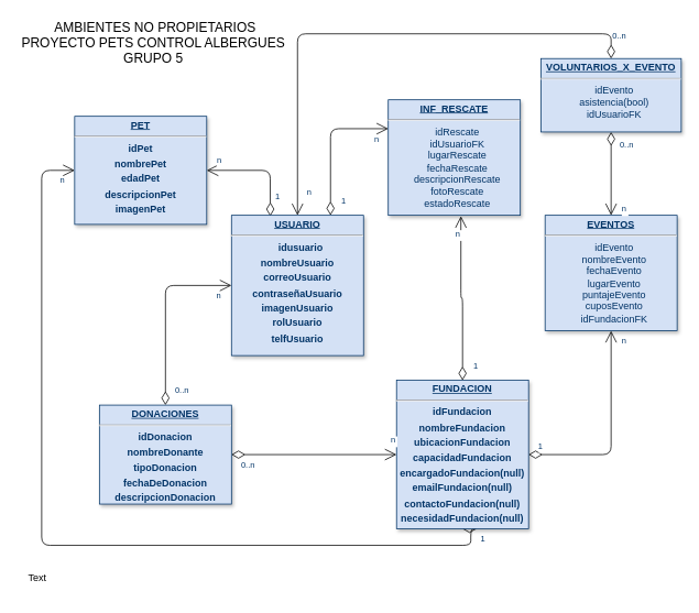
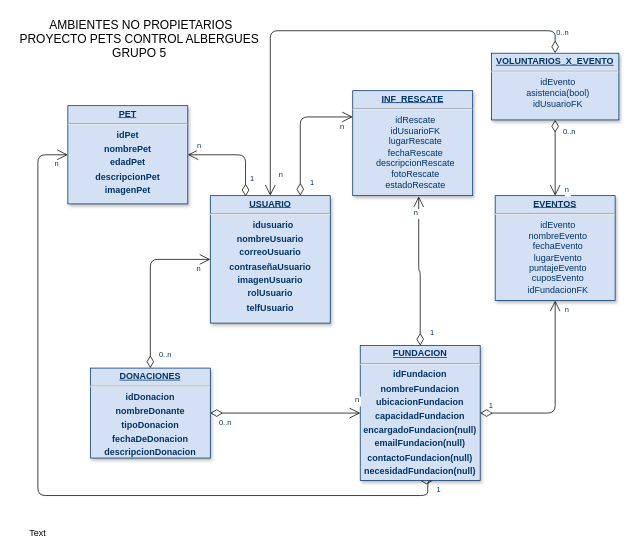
  <mxCell id="0" />
  <mxCell id="1" parent="0" />
  <mxCell id="2" value="&lt;p style=&quot;margin: 4px 0px 0px ; text-decoration: underline&quot;&gt;&lt;b&gt;EVENTOS&lt;/b&gt;&lt;/p&gt;&lt;hr&gt;&lt;p style=&quot;margin: 0px ; margin-left: 8px&quot;&gt;idEvento&lt;/p&gt;&lt;p style=&quot;margin: 0px ; margin-left: 8px&quot;&gt;nombreEvento&lt;/p&gt;&lt;p style=&quot;margin: 0px ; margin-left: 8px&quot;&gt;fechaEvento&lt;/p&gt;&lt;p style=&quot;margin: 0px ; margin-left: 8px&quot;&gt;lugarEvento&lt;/p&gt;&lt;p style=&quot;margin: 0px ; margin-left: 8px&quot;&gt;puntajeEvento&lt;/p&gt;&lt;p style=&quot;margin: 0px ; margin-left: 8px&quot;&gt;cuposEvento&lt;/p&gt;&lt;p style=&quot;margin: 0px ; margin-left: 8px&quot;&gt;idFundacionFK&lt;/p&gt;&lt;p style=&quot;margin: 0px ; margin-left: 8px&quot;&gt;&lt;br&gt;&lt;/p&gt;&lt;p style=&quot;margin: 0px ; margin-left: 8px&quot;&gt;&lt;br&gt;&lt;/p&gt;&lt;p style=&quot;margin: 0px ; margin-left: 8px&quot;&gt;&lt;br&gt;&lt;/p&gt;" style="verticalAlign=top;align=center;overflow=fill;fontSize=12;fontFamily=Helvetica;html=1;strokeColor=#003366;shadow=1;fillColor=#D4E1F5;fontColor=#003366" vertex="1" parent="1"><mxGeometry x="660" y="260" width="160" height="140" as="geometry" /></mxCell>
  <mxCell id="3" value="" style="endArrow=open;endSize=12;startArrow=diamondThin;startSize=14;startFill=0;edgeStyle=orthogonalEdgeStyle;rounded=0;exitX=0.5;exitY=1;exitDx=0;exitDy=0;entryX=0.5;entryY=0;entryDx=0;entryDy=0;" edge="1" parent="1" source="34" target="2"><mxGeometry x="694.36" y="109" as="geometry"><mxPoint x="735" y="229" as="sourcePoint" /><mxPoint x="710" y="200" as="targetPoint" /></mxGeometry></mxCell>
  <mxCell id="4" value="0..n" style="resizable=0;align=left;verticalAlign=top;labelBackgroundColor=#ffffff;fontSize=10;strokeColor=#003366;shadow=1;fillColor=#D4E1F5;fontColor=#003366" connectable="0" vertex="1" parent="3"><mxGeometry x="-1" relative="1" as="geometry"><mxPoint x="8.92" y="3.04" as="offset" /></mxGeometry></mxCell>
  <mxCell id="5" value="n" style="resizable=0;align=right;verticalAlign=top;labelBackgroundColor=#ffffff;fontSize=10;strokeColor=#003366;shadow=1;fillColor=#D4E1F5;fontColor=#003366" connectable="0" vertex="1" parent="3"><mxGeometry x="1" relative="1" as="geometry"><mxPoint x="20" y="-20" as="offset" /></mxGeometry></mxCell>
  <mxCell id="6" value="" style="endArrow=open;endSize=12;startArrow=diamondThin;startSize=14;startFill=0;edgeStyle=orthogonalEdgeStyle;entryX=0;entryY=0.5;entryDx=0;entryDy=0;" edge="1" parent="1" source="31" target="30"><mxGeometry x="279.36" y="-54.5" as="geometry"><mxPoint x="550" y="-14.5" as="sourcePoint" /><mxPoint x="290" y="270" as="targetPoint" /></mxGeometry></mxCell>
  <mxCell id="7" value="0..n" style="resizable=0;align=left;verticalAlign=top;labelBackgroundColor=#ffffff;fontSize=10;strokeColor=#003366;shadow=1;fillColor=#D4E1F5;fontColor=#003366" connectable="0" vertex="1" parent="6"><mxGeometry x="-1" relative="1" as="geometry"><mxPoint x="8.92" as="offset" /></mxGeometry></mxCell>
  <mxCell id="8" value="1" style="resizable=0;align=right;verticalAlign=top;labelBackgroundColor=#ffffff;fontSize=10;strokeColor=#003366;shadow=1;fillColor=#D4E1F5;fontColor=#003366" connectable="0" vertex="1" parent="6"><mxGeometry x="1" relative="1" as="geometry"><mxPoint x="18.92" y="-21.96" as="offset" /></mxGeometry></mxCell>
  <mxCell id="9" value="" style="endArrow=open;endSize=12;startArrow=diamondThin;startSize=14;startFill=0;edgeStyle=orthogonalEdgeStyle;entryX=0.55;entryY=1.007;entryDx=0;entryDy=0;entryPerimeter=0;" edge="1" parent="1" source="29" target="33"><mxGeometry x="569.36" y="-430" as="geometry"><mxPoint x="360" y="-90" as="sourcePoint" /><mxPoint x="630" y="-90" as="targetPoint" /></mxGeometry></mxCell>
  <mxCell id="10" value="0..n" style="resizable=0;align=left;verticalAlign=top;labelBackgroundColor=#ffffff;fontSize=10;strokeColor=#003366;shadow=1;fillColor=#D4E1F5;fontColor=#003366" connectable="0" vertex="1" parent="9"><mxGeometry x="-1" relative="1" as="geometry"><mxPoint x="10" as="offset" /></mxGeometry></mxCell>
  <mxCell id="11" value="1" style="resizable=0;align=right;verticalAlign=top;labelBackgroundColor=#ffffff;fontSize=10;strokeColor=#003366;shadow=1;fillColor=#D4E1F5;fontColor=#003366" connectable="0" vertex="1" parent="9"><mxGeometry x="1" relative="1" as="geometry"><mxPoint x="20" y="-20" as="offset" /></mxGeometry></mxCell>
  <mxCell id="12" value="" style="endArrow=open;endSize=12;startArrow=diamondThin;startSize=14;startFill=0;edgeStyle=orthogonalEdgeStyle;exitX=0.5;exitY=1;exitDx=0;exitDy=0;entryX=0;entryY=0.5;entryDx=0;entryDy=0;" edge="1" parent="1" source="29" target="32"><mxGeometry x="729.36" y="874" as="geometry"><mxPoint x="570" y="650" as="sourcePoint" /><mxPoint x="-110" y="670" as="targetPoint" /><Array as="points"><mxPoint x="570" y="660" /><mxPoint x="50" y="660" /><mxPoint x="50" y="206" /></Array></mxGeometry></mxCell>
  <mxCell id="13" value="0..n" style="resizable=0;align=left;verticalAlign=top;labelBackgroundColor=#ffffff;fontSize=10;strokeColor=#003366;shadow=1;fillColor=#D4E1F5;fontColor=#003366" connectable="0" vertex="1" parent="12"><mxGeometry x="-1" relative="1" as="geometry"><mxPoint x="-30" y="-97.5" as="offset" /></mxGeometry></mxCell>
  <mxCell id="14" value="n" style="resizable=0;align=right;verticalAlign=top;labelBackgroundColor=#ffffff;fontSize=10;strokeColor=#003366;shadow=1;fillColor=#D4E1F5;fontColor=#003366" connectable="0" vertex="1" parent="12"><mxGeometry x="1" relative="1" as="geometry"><mxPoint x="-11.08" as="offset" /></mxGeometry></mxCell>
  <mxCell id="15" value="" style="endArrow=open;endSize=12;startArrow=diamondThin;startSize=14;startFill=0;edgeStyle=orthogonalEdgeStyle;entryX=0;entryY=0.5;entryDx=0;entryDy=0;exitX=1;exitY=0.5;exitDx=0;exitDy=0;" edge="1" parent="1" source="31" target="29"><mxGeometry x="-40.64" y="196.16" as="geometry"><mxPoint x="290" y="613" as="sourcePoint" /><mxPoint x="440" y="612.5" as="targetPoint" /></mxGeometry></mxCell>
  <mxCell id="16" value="0..n" style="resizable=0;align=left;verticalAlign=top;labelBackgroundColor=#ffffff;fontSize=10;strokeColor=#003366;shadow=1;fillColor=#D4E1F5;fontColor=#003366" connectable="0" vertex="1" parent="15"><mxGeometry x="-1" relative="1" as="geometry"><mxPoint x="10" as="offset" /></mxGeometry></mxCell>
  <mxCell id="17" value="n" style="resizable=0;align=right;verticalAlign=top;labelBackgroundColor=#ffffff;fontSize=10;strokeColor=#003366;shadow=1;fillColor=#D4E1F5;fontColor=#003366" connectable="0" vertex="1" parent="15"><mxGeometry x="1" relative="1" as="geometry"><mxPoint x="-160" y="-220" as="offset" /></mxGeometry></mxCell>
  <mxCell id="18" value="" style="endArrow=open;endSize=12;startArrow=diamondThin;startSize=14;startFill=0;edgeStyle=orthogonalEdgeStyle;exitX=1;exitY=0.5;exitDx=0;exitDy=0;entryX=0.5;entryY=1;entryDx=0;entryDy=0;" edge="1" parent="1" source="29" target="2"><mxGeometry x="519.36" y="280" as="geometry"><mxPoint x="600" y="613" as="sourcePoint" /><mxPoint x="700" y="550" as="targetPoint" /></mxGeometry></mxCell>
  <mxCell id="19" value="1" style="resizable=0;align=left;verticalAlign=top;labelBackgroundColor=#ffffff;fontSize=10;strokeColor=#003366;shadow=1;fillColor=#D4E1F5;fontColor=#003366" connectable="0" vertex="1" parent="18"><mxGeometry x="-1" relative="1" as="geometry"><mxPoint x="10.0" y="-22.5" as="offset" /></mxGeometry></mxCell>
  <mxCell id="20" value="n" style="resizable=0;align=right;verticalAlign=top;labelBackgroundColor=#ffffff;fontSize=10;strokeColor=#003366;shadow=1;fillColor=#D4E1F5;fontColor=#003366" connectable="0" vertex="1" parent="18"><mxGeometry x="1" relative="1" as="geometry"><mxPoint x="20" as="offset" /></mxGeometry></mxCell>
  <mxCell id="21" value="" style="endArrow=open;endSize=12;startArrow=diamondThin;startSize=14;startFill=0;edgeStyle=orthogonalEdgeStyle;entryX=0;entryY=0.25;entryDx=0;entryDy=0;exitX=0.75;exitY=0;exitDx=0;exitDy=0;" edge="1" parent="1" source="30" target="33"><mxGeometry x="329.36" y="350" as="geometry"><mxPoint x="400" y="250" as="sourcePoint" /><mxPoint x="520" y="280" as="targetPoint" /></mxGeometry></mxCell>
  <mxCell id="22" value="0..n" style="resizable=0;align=left;verticalAlign=top;labelBackgroundColor=#ffffff;fontSize=10;strokeColor=#003366;shadow=1;fillColor=#D4E1F5;fontColor=#003366" connectable="0" vertex="1" parent="21"><mxGeometry x="-1" relative="1" as="geometry"><mxPoint x="10" as="offset" /></mxGeometry></mxCell>
  <mxCell id="23" value="n" style="resizable=0;align=right;verticalAlign=top;labelBackgroundColor=#ffffff;fontSize=10;strokeColor=#003366;shadow=1;fillColor=#D4E1F5;fontColor=#003366" connectable="0" vertex="1" parent="21"><mxGeometry x="1" relative="1" as="geometry"><mxPoint x="-10" as="offset" /></mxGeometry></mxCell>
  <mxCell id="24" value="" style="endArrow=open;endSize=12;startArrow=diamondThin;startSize=14;startFill=0;edgeStyle=orthogonalEdgeStyle;entryX=0.5;entryY=0;entryDx=0;entryDy=0;exitX=0.5;exitY=0;exitDx=0;exitDy=0;" edge="1" parent="1" source="34" target="30"><mxGeometry x="609.36" y="180" as="geometry"><mxPoint x="780" y="10" as="sourcePoint" /><mxPoint x="750" y="-50" as="targetPoint" /><Array as="points"><mxPoint x="740" y="40" /><mxPoint x="360" y="40" /></Array></mxGeometry></mxCell>
  <mxCell id="25" value="1" style="resizable=0;align=right;verticalAlign=top;labelBackgroundColor=#ffffff;fontSize=10;strokeColor=#003366;shadow=1;fillColor=#D4E1F5;fontColor=#003366" connectable="0" vertex="1" parent="24"><mxGeometry x="1" relative="1" as="geometry"><mxPoint x="20" as="offset" /></mxGeometry></mxCell>
  <mxCell id="26" value="" style="endArrow=open;endSize=12;startArrow=diamondThin;startSize=14;startFill=0;edgeStyle=orthogonalEdgeStyle;entryX=1;entryY=0.5;entryDx=0;entryDy=0;exitX=0.294;exitY=0.006;exitDx=0;exitDy=0;exitPerimeter=0;" edge="1" parent="1" source="30" target="32"><mxGeometry x="9.36" y="-130" as="geometry"><mxPoint x="-110" y="77.5" as="sourcePoint" /><mxPoint x="-110" y="206.96" as="targetPoint" /></mxGeometry></mxCell>
  <mxCell id="27" value="0..n" style="resizable=0;align=left;verticalAlign=top;labelBackgroundColor=#ffffff;fontSize=10;strokeColor=#003366;shadow=1;fillColor=#D4E1F5;fontColor=#003366" connectable="0" vertex="1" parent="26"><mxGeometry x="-1" relative="1" as="geometry"><mxPoint x="-40" as="offset" /></mxGeometry></mxCell>
  <mxCell id="28" value="n" style="resizable=0;align=right;verticalAlign=top;labelBackgroundColor=#ffffff;fontSize=10;strokeColor=#003366;shadow=1;fillColor=#D4E1F5;fontColor=#003366" connectable="0" vertex="1" parent="26"><mxGeometry x="1" relative="1" as="geometry"><mxPoint x="20.0" y="-25.0" as="offset" /></mxGeometry></mxCell>
  <mxCell id="29" value="&lt;p style=&quot;margin: 4px 0px 0px ; text-decoration: underline&quot;&gt;&lt;b&gt;FUNDACION&lt;/b&gt;&lt;/p&gt;&lt;hr&gt;&lt;p style=&quot;margin: 4px 0px 0px&quot;&gt;&lt;b&gt;idFundacion&lt;/b&gt;&lt;/p&gt;&lt;p style=&quot;margin: 4px 0px 0px&quot;&gt;&lt;b&gt;nombreFundacion&lt;/b&gt;&lt;/p&gt;&lt;p style=&quot;margin: 4px 0px 0px&quot;&gt;&lt;b&gt;ubicacionFundacion&lt;/b&gt;&lt;/p&gt;&lt;p style=&quot;margin: 4px 0px 0px&quot;&gt;&lt;b&gt;capacidadFundacion&lt;/b&gt;&lt;/p&gt;&lt;p style=&quot;margin: 4px 0px 0px&quot;&gt;&lt;b&gt;encargadoFundacion(null)&lt;/b&gt;&lt;/p&gt;&lt;p style=&quot;margin: 4px 0px 0px&quot;&gt;&lt;b&gt;emailFundacion(null)&lt;/b&gt;&lt;/p&gt;&lt;p style=&quot;margin: 4px 0px 0px&quot;&gt;&lt;b&gt;contactoFundacion(null)&lt;/b&gt;&lt;/p&gt;&lt;p style=&quot;margin: 4px 0px 0px&quot;&gt;&lt;b&gt;necesidadFundacion(null)&lt;/b&gt;&lt;/p&gt;" style="verticalAlign=top;align=center;overflow=fill;fontSize=12;fontFamily=Helvetica;html=1;strokeColor=#003366;shadow=1;fillColor=#D4E1F5;fontColor=#003366" vertex="1" parent="1"><mxGeometry x="480" y="460" width="160" height="180" as="geometry" /></mxCell>
  <mxCell id="30" value="&lt;p style=&quot;margin: 4px 0px 0px ; text-decoration: underline&quot;&gt;&lt;b&gt;USUARIO&lt;/b&gt;&lt;/p&gt;&lt;hr&gt;&lt;p style=&quot;margin: 0px ; margin-left: 8px&quot;&gt;&lt;b&gt;idusuario&lt;/b&gt;&lt;/p&gt;&lt;p style=&quot;margin: 4px 0px 0px&quot;&gt;&lt;b&gt;nombreUsuario&lt;/b&gt;&lt;/p&gt;&lt;p style=&quot;margin: 4px 0px 0px&quot;&gt;&lt;b&gt;correoUsuario&lt;/b&gt;&lt;/p&gt;&lt;p style=&quot;margin: 4px 0px 0px&quot;&gt;&lt;b&gt;contraseñaUsuario&lt;/b&gt;&lt;/p&gt;&lt;p style=&quot;margin: 4px 0px 0px&quot;&gt;&lt;b&gt;imagenUsuario&lt;/b&gt;&lt;/p&gt;&lt;p style=&quot;margin: 4px 0px 0px&quot;&gt;&lt;b&gt;rolUsuario&lt;/b&gt;&lt;/p&gt;&lt;p style=&quot;margin: 4px 0px 0px&quot;&gt;&lt;b&gt;telfUsuario&lt;/b&gt;&lt;/p&gt;" style="verticalAlign=top;align=center;overflow=fill;fontSize=12;fontFamily=Helvetica;html=1;strokeColor=#003366;shadow=1;fillColor=#D4E1F5;fontColor=#003366" vertex="1" parent="1"><mxGeometry x="280" y="260" width="160" height="170" as="geometry" /></mxCell>
  <mxCell id="31" value="&lt;p style=&quot;margin: 0px ; margin-top: 4px ; text-align: center ; text-decoration: underline&quot;&gt;&lt;b&gt;DONACIONES&lt;/b&gt;&lt;/p&gt;&lt;hr&gt;&lt;p style=&quot;margin: 4px 0px 0px ; text-align: center&quot;&gt;&lt;b&gt;idDonacion&lt;/b&gt;&lt;/p&gt;&lt;p style=&quot;margin: 4px 0px 0px ; text-align: center&quot;&gt;&lt;b&gt;nombreDonante&lt;/b&gt;&lt;/p&gt;&lt;p style=&quot;margin: 4px 0px 0px ; text-align: center&quot;&gt;&lt;b&gt;tipoDonacion&lt;/b&gt;&lt;/p&gt;&lt;p style=&quot;margin: 4px 0px 0px ; text-align: center&quot;&gt;&lt;b&gt;fechaDeDonacion&lt;/b&gt;&lt;/p&gt;&lt;p style=&quot;margin: 4px 0px 0px ; text-align: center&quot;&gt;&lt;b&gt;descripcionDonacion&lt;/b&gt;&lt;/p&gt;" style="verticalAlign=top;align=left;overflow=fill;fontSize=12;fontFamily=Helvetica;html=1;strokeColor=#003366;shadow=1;fillColor=#D4E1F5;fontColor=#003366" vertex="1" parent="1"><mxGeometry x="120" y="490" width="160" height="120" as="geometry" /></mxCell>
  <mxCell id="32" value="&lt;p style=&quot;margin: 0px ; margin-top: 4px ; text-align: center ; text-decoration: underline&quot;&gt;&lt;b&gt;PET&lt;/b&gt;&lt;/p&gt;&lt;hr&gt;&lt;p style=&quot;margin: 4px 0px 0px ; text-align: center&quot;&gt;&lt;b&gt;idPet&lt;/b&gt;&lt;/p&gt;&lt;p style=&quot;margin: 4px 0px 0px ; text-align: center&quot;&gt;&lt;b&gt;nombrePet&lt;/b&gt;&lt;/p&gt;&lt;p style=&quot;margin: 4px 0px 0px ; text-align: center&quot;&gt;&lt;b&gt;edadPet&lt;/b&gt;&lt;/p&gt;&lt;p style=&quot;margin: 4px 0px 0px ; text-align: center&quot;&gt;&lt;b&gt;descripcionPet&lt;/b&gt;&lt;/p&gt;&lt;p style=&quot;margin: 4px 0px 0px ; text-align: center&quot;&gt;&lt;b&gt;imagenPet&lt;/b&gt;&lt;/p&gt;" style="verticalAlign=top;align=left;overflow=fill;fontSize=12;fontFamily=Helvetica;html=1;strokeColor=#003366;shadow=1;fillColor=#D4E1F5;fontColor=#003366" vertex="1" parent="1"><mxGeometry x="90" y="140" width="160" height="131" as="geometry" /></mxCell>
  <mxCell id="33" value="&lt;p style=&quot;margin: 4px 0px 0px ; text-decoration: underline&quot;&gt;&lt;/p&gt;&lt;b&gt;&lt;u&gt;INF_RESCATE&lt;/u&gt;&lt;/b&gt;&lt;hr&gt;&lt;p style=&quot;margin: 0px ; margin-left: 8px&quot;&gt;idRescate&lt;/p&gt;&lt;p style=&quot;margin: 0px ; margin-left: 8px&quot;&gt;idUsuarioFK&lt;/p&gt;&lt;p style=&quot;margin: 0px ; margin-left: 8px&quot;&gt;lugarRescate&lt;/p&gt;&lt;p style=&quot;margin: 0px ; margin-left: 8px&quot;&gt;fechaRescate&lt;/p&gt;&lt;p style=&quot;margin: 0px ; margin-left: 8px&quot;&gt;descripcionRescate&lt;/p&gt;&lt;p style=&quot;margin: 0px ; margin-left: 8px&quot;&gt;fotoRescate&lt;/p&gt;&lt;p style=&quot;margin: 0px ; margin-left: 8px&quot;&gt;estadoRescate&lt;/p&gt;" style="verticalAlign=top;align=center;overflow=fill;fontSize=12;fontFamily=Helvetica;html=1;strokeColor=#003366;shadow=1;fillColor=#D4E1F5;fontColor=#003366" vertex="1" parent="1"><mxGeometry x="470" y="120" width="160" height="140" as="geometry" /></mxCell>
  <mxCell id="34" value="&lt;p style=&quot;margin: 4px 0px 0px ; text-decoration: underline&quot;&gt;&lt;/p&gt;&lt;u&gt;&lt;b&gt;VOLUNTARIOS_X_EVENTO&lt;/b&gt;&lt;br&gt;&lt;/u&gt;&lt;hr&gt;&lt;p style=&quot;margin: 0px ; margin-left: 8px&quot;&gt;idEvento&lt;/p&gt;&lt;p style=&quot;margin: 0px ; margin-left: 8px&quot;&gt;asistencia(bool)&lt;/p&gt;&lt;p style=&quot;margin: 0px ; margin-left: 8px&quot;&gt;idUsuarioFK&lt;/p&gt;" style="verticalAlign=top;align=center;overflow=fill;fontSize=12;fontFamily=Helvetica;html=1;strokeColor=#003366;shadow=1;fillColor=#D4E1F5;fontColor=#003366" vertex="1" parent="1"><mxGeometry x="655" y="70" width="170" height="89" as="geometry" /></mxCell>
  <mxCell id="35" value="0..n" style="resizable=0;align=left;verticalAlign=top;labelBackgroundColor=#ffffff;fontSize=10;strokeColor=#003366;shadow=1;fillColor=#D4E1F5;fontColor=#003366" connectable="0" vertex="1" parent="1"><mxGeometry x="200" y="460" as="geometry"><mxPoint x="10" as="offset" /></mxGeometry></mxCell>
  <mxCell id="36" value="" style="resizable=0;align=right;verticalAlign=top;labelBackgroundColor=#ffffff;fontSize=10;strokeColor=#003366;shadow=1;fillColor=#D4E1F5;fontColor=#003366" connectable="0" vertex="1" parent="1"><mxGeometry x="490" y="530" as="geometry"><mxPoint x="-10" as="offset" /></mxGeometry></mxCell>
  <mxCell id="37" value="n" style="resizable=0;align=right;verticalAlign=top;labelBackgroundColor=#ffffff;fontSize=10;strokeColor=#003366;shadow=1;fillColor=#D4E1F5;fontColor=#003366" connectable="0" vertex="1" parent="1"><mxGeometry x="490" y="520" as="geometry"><mxPoint x="-10" as="offset" /></mxGeometry></mxCell>
  <mxCell id="38" value="n" style="resizable=0;align=left;verticalAlign=top;labelBackgroundColor=#ffffff;fontSize=10;strokeColor=#003366;shadow=1;fillColor=#D4E1F5;fontColor=#003366" connectable="0" vertex="1" parent="1"><mxGeometry x="540" y="290" as="geometry"><mxPoint x="10" y="-20" as="offset" /></mxGeometry></mxCell>
  <mxCell id="39" value="n" style="resizable=0;align=left;verticalAlign=top;labelBackgroundColor=#ffffff;fontSize=10;strokeColor=#003366;shadow=1;fillColor=#D4E1F5;fontColor=#003366" connectable="0" vertex="1" parent="1"><mxGeometry x="360" y="220" as="geometry"><mxPoint x="10" as="offset" /></mxGeometry></mxCell>
  <mxCell id="40" value="0..n" style="resizable=0;align=left;verticalAlign=top;labelBackgroundColor=#ffffff;fontSize=10;strokeColor=#003366;shadow=1;fillColor=#D4E1F5;fontColor=#003366" connectable="0" vertex="1" parent="1"><mxGeometry x="730" y="30" as="geometry"><mxPoint x="10" as="offset" /></mxGeometry></mxCell>
  <mxCell id="41" value="" style="resizable=0;align=left;verticalAlign=top;labelBackgroundColor=#ffffff;fontSize=10;strokeColor=#003366;shadow=1;fillColor=#D4E1F5;fontColor=#003366" connectable="0" vertex="1" parent="1"><mxGeometry x="760" y="110" as="geometry"><mxPoint x="10" as="offset" /></mxGeometry></mxCell>
  <mxCell id="42" value="1" style="resizable=0;align=right;verticalAlign=top;labelBackgroundColor=#ffffff;fontSize=10;strokeColor=#003366;shadow=1;fillColor=#D4E1F5;fontColor=#003366" connectable="0" vertex="1" parent="1"><mxGeometry x="590" y="430" as="geometry"><mxPoint x="-10" as="offset" /></mxGeometry></mxCell>
  <mxCell id="43" value="n" style="resizable=0;align=left;verticalAlign=top;labelBackgroundColor=#ffffff;fontSize=10;strokeColor=#003366;shadow=1;fillColor=#D4E1F5;fontColor=#003366" connectable="0" vertex="1" parent="1"><mxGeometry x="250" y="345.5" as="geometry"><mxPoint x="10" as="offset" /></mxGeometry></mxCell>
  <mxCell id="44" value="1" style="resizable=0;align=right;verticalAlign=top;labelBackgroundColor=#ffffff;fontSize=10;strokeColor=#003366;shadow=1;fillColor=#D4E1F5;fontColor=#003366" connectable="0" vertex="1" parent="1"><mxGeometry x="430" y="230" as="geometry"><mxPoint x="-10" as="offset" /></mxGeometry></mxCell>
  <mxCell id="45" value="1" style="resizable=0;align=right;verticalAlign=top;labelBackgroundColor=#ffffff;fontSize=10;strokeColor=#003366;shadow=1;fillColor=#D4E1F5;fontColor=#003366" connectable="0" vertex="1" parent="1"><mxGeometry x="599.92" y="640" as="geometry"><mxPoint x="-11.08" as="offset" /></mxGeometry></mxCell>
  <mxCell id="46" value="1" style="resizable=0;align=right;verticalAlign=top;labelBackgroundColor=#ffffff;fontSize=10;strokeColor=#003366;shadow=1;fillColor=#D4E1F5;fontColor=#003366" connectable="0" vertex="1" parent="1"><mxGeometry x="320" y="250" as="geometry"><mxPoint x="20.0" y="-25.0" as="offset" /></mxGeometry></mxCell>
- <mxCell id="47" value="Text" style="text;html=1;strokeColor=none;fillColor=none;align=center;verticalAlign=middle;whiteSpace=wrap;rounded=0;" vertex="1" parent="1"><mxGeometry x="25" y="690" width="40" height="20" as="geometry" /></mxCell>
+ <mxCell id="47" value="Text" style="text;html=1;strokeColor=none;fillColor=none;align=center;verticalAlign=middle;whiteSpace=wrap;rounded=0;" vertex="1" parent="1"><mxGeometry x="30" y="700" width="40" height="20" as="geometry" /></mxCell>
  <mxCell id="48" value="&lt;font style=&quot;font-size: 16px&quot;&gt;&amp;nbsp;AMBIENTES NO PROPIETARIOS&lt;br&gt;PROYECTO PETS CONTROL ALBERGUES&lt;br&gt;GRUPO 5&lt;/font&gt;" style="text;html=1;resizable=0;points=[];autosize=1;align=center;verticalAlign=top;spacingTop=-4;" vertex="1" parent="1"><mxGeometry x="20" y="20" width="330" height="50" as="geometry" /></mxCell>
